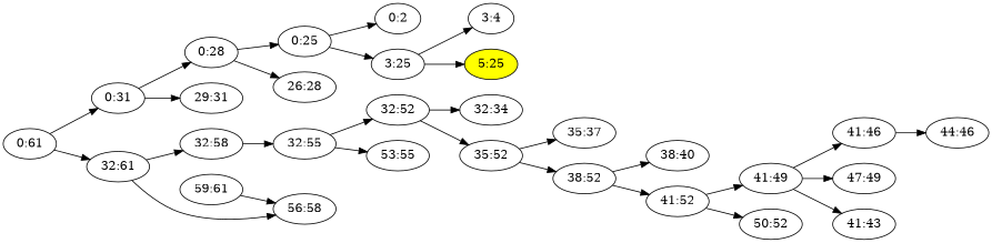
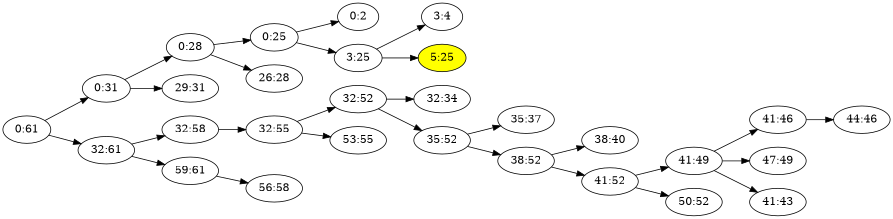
  digraph {
    rankdir=LR
    n1 [label="0:61"]
    n2 [label="0:31"]
    n3 [label="32:61"]
    n4 [label="0:28"]
    n5 [label="29:31"]
    n6 [label="32:58"]
    n7 [label="59:61"]
    n8 [label="0:25"]
    n9 [label="26:28"]
    n10 [label="0:2"]
    n11 [label="3:25"]
    n12 [label="3:4"]
    n13 [fillcolor=yellow label="5:25" style=filled]
    n14 [label="32:55"]
    n15 [label="56:58"]
    n16 [label="32:52"]
    n17 [label="53:55"]
    n18 [label="32:34"]
    n19 [label="35:52"]
    n20 [label="35:37"]
    n21 [label="38:52"]
    n22 [label="38:40"]
    n23 [label="41:52"]
    n24 [label="41:49"]
    n25 [label="50:52"]
    n26 [label="41:46"]
    n27 [label="47:49"]
    n28 [label="41:43"]
    n29 [label="44:46"]
    n1 -> n2
    n1 -> n3
    n2 -> n4
    n2 -> n5
    n3 -> n6
-   n3 -> n15
+   n3 -> n7
    n4 -> n8
    n4 -> n9
    n6 -> n14
    n7 -> n15
    n8 -> n10
    n8 -> n11
    n11 -> n12
    n11 -> n13
    n14 -> n16
    n14 -> n17
    n16 -> n18
    n16 -> n19
    n19 -> n20
    n19 -> n21
    n21 -> n22
    n21 -> n23
    n23 -> n24
    n23 -> n25
    n24 -> n26
    n24 -> n27
    n24 -> n28
    n26 -> n29
  }
